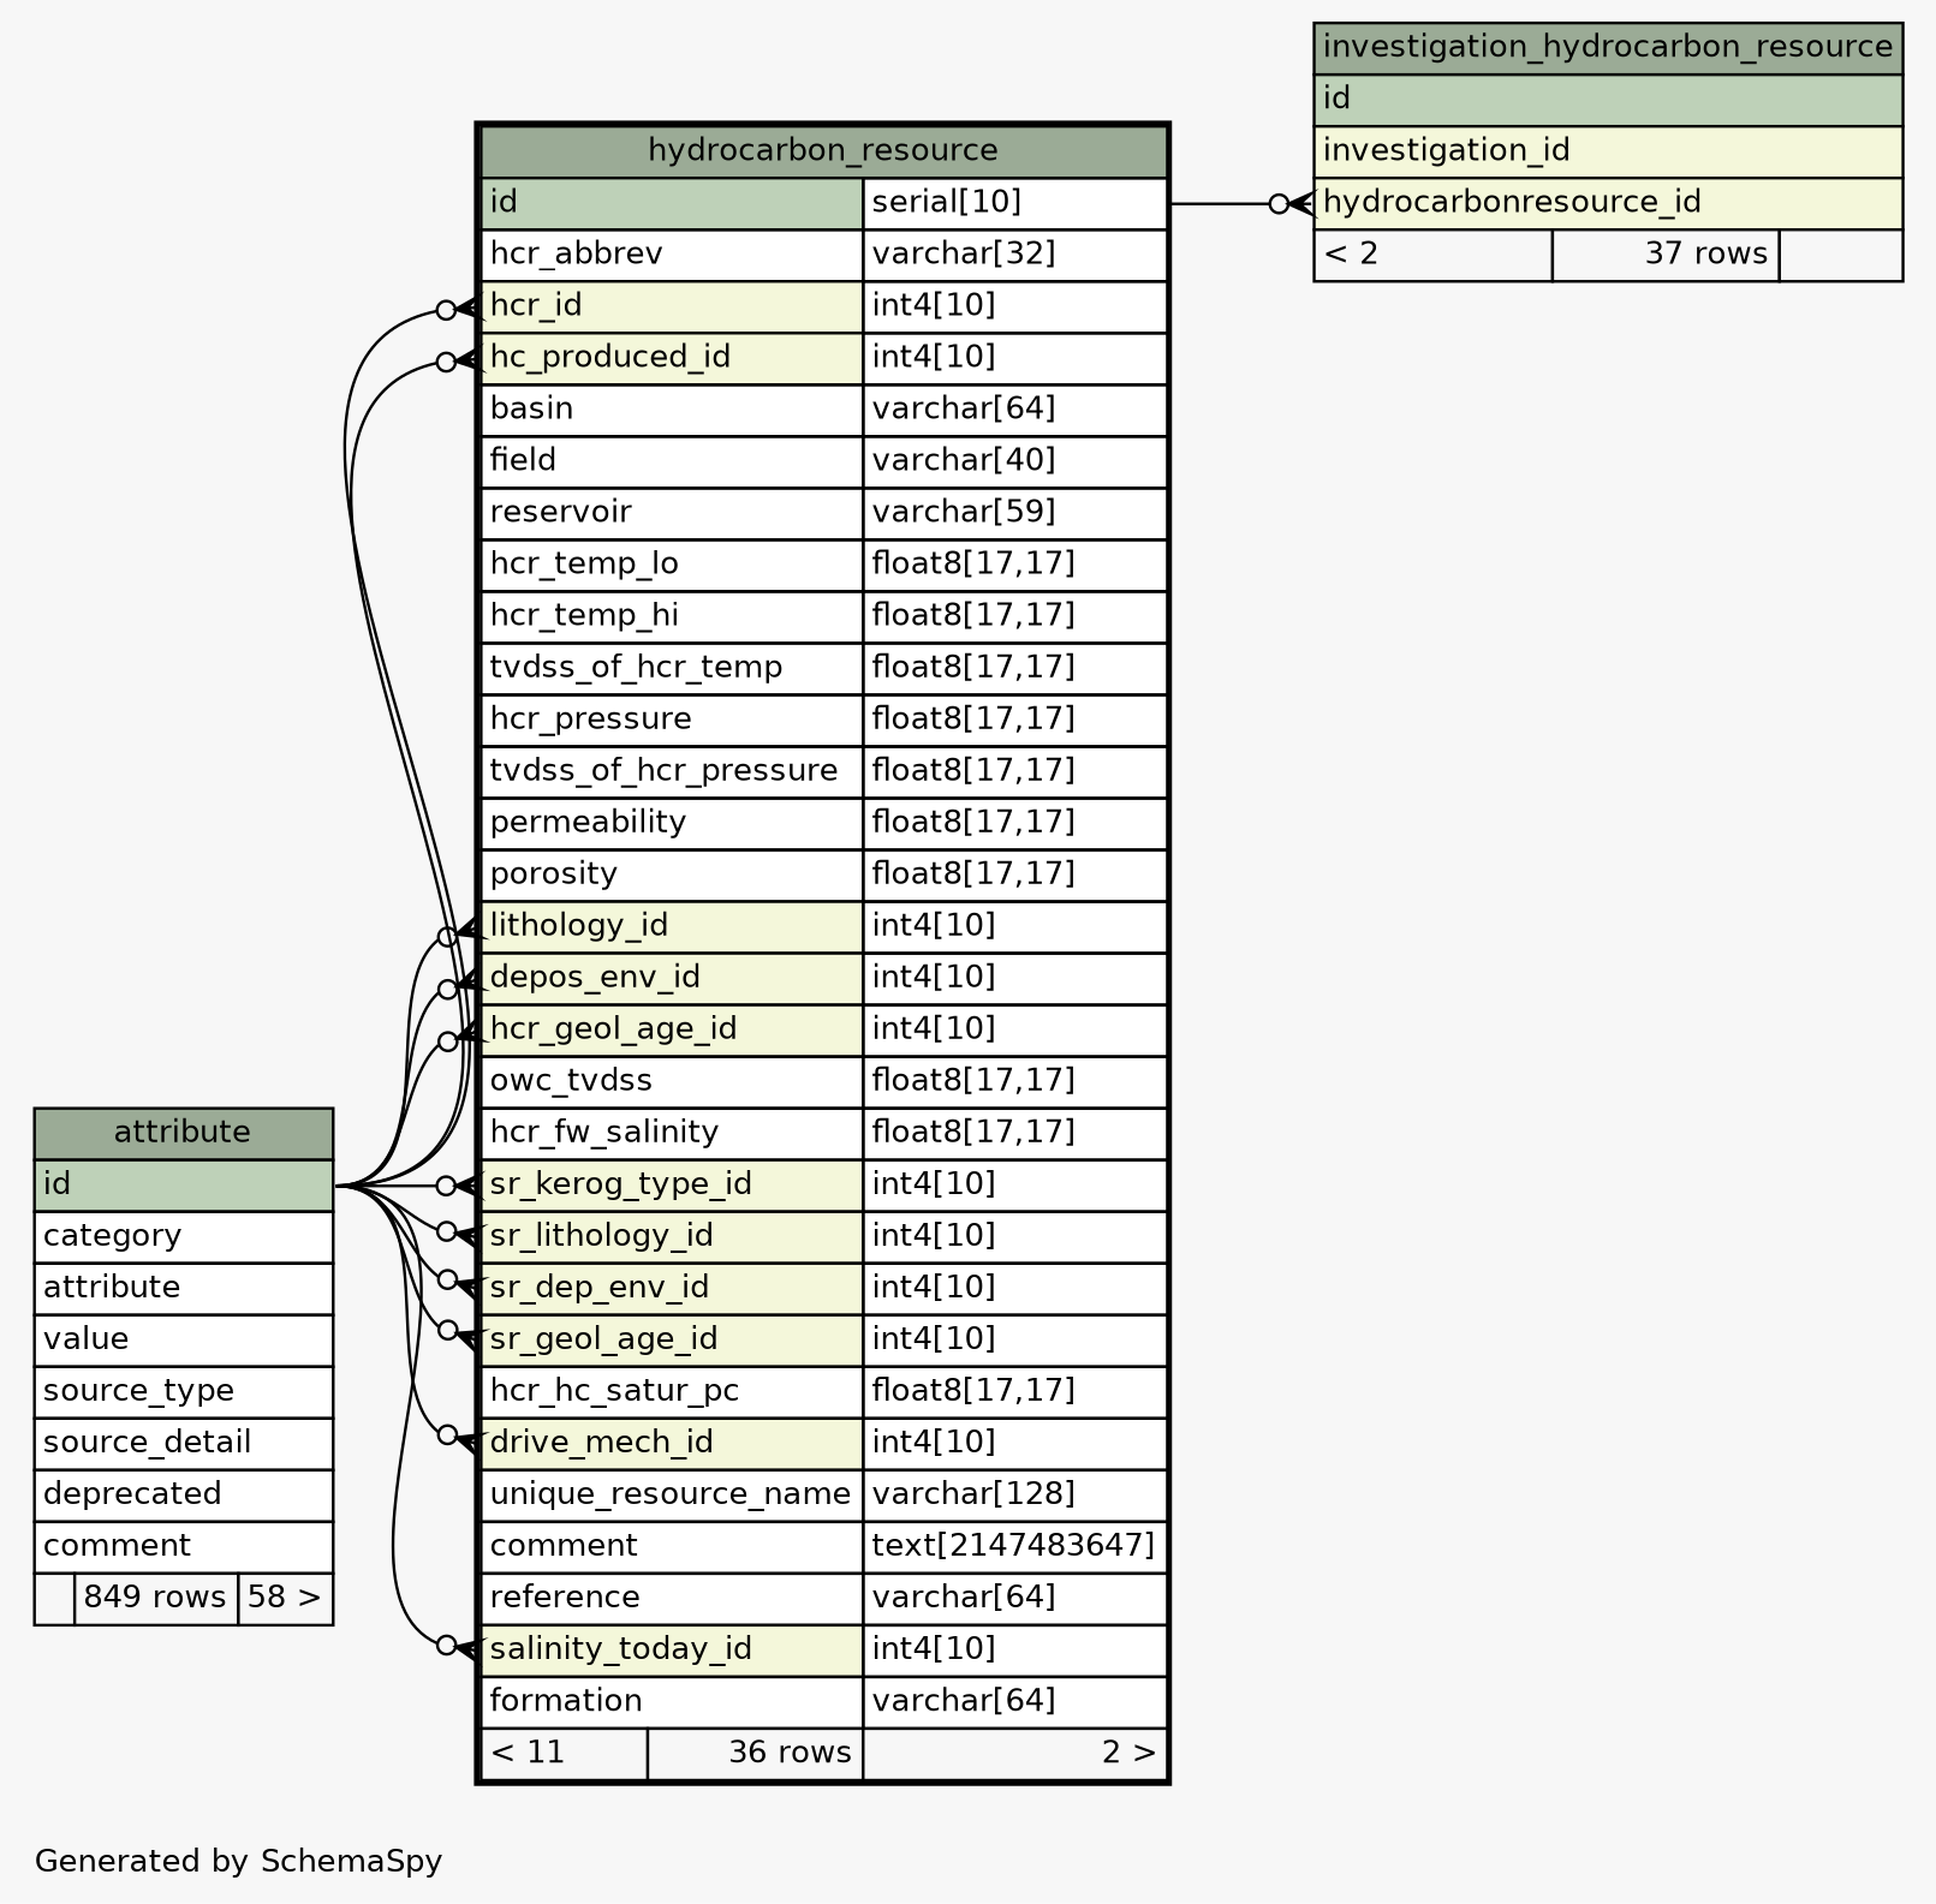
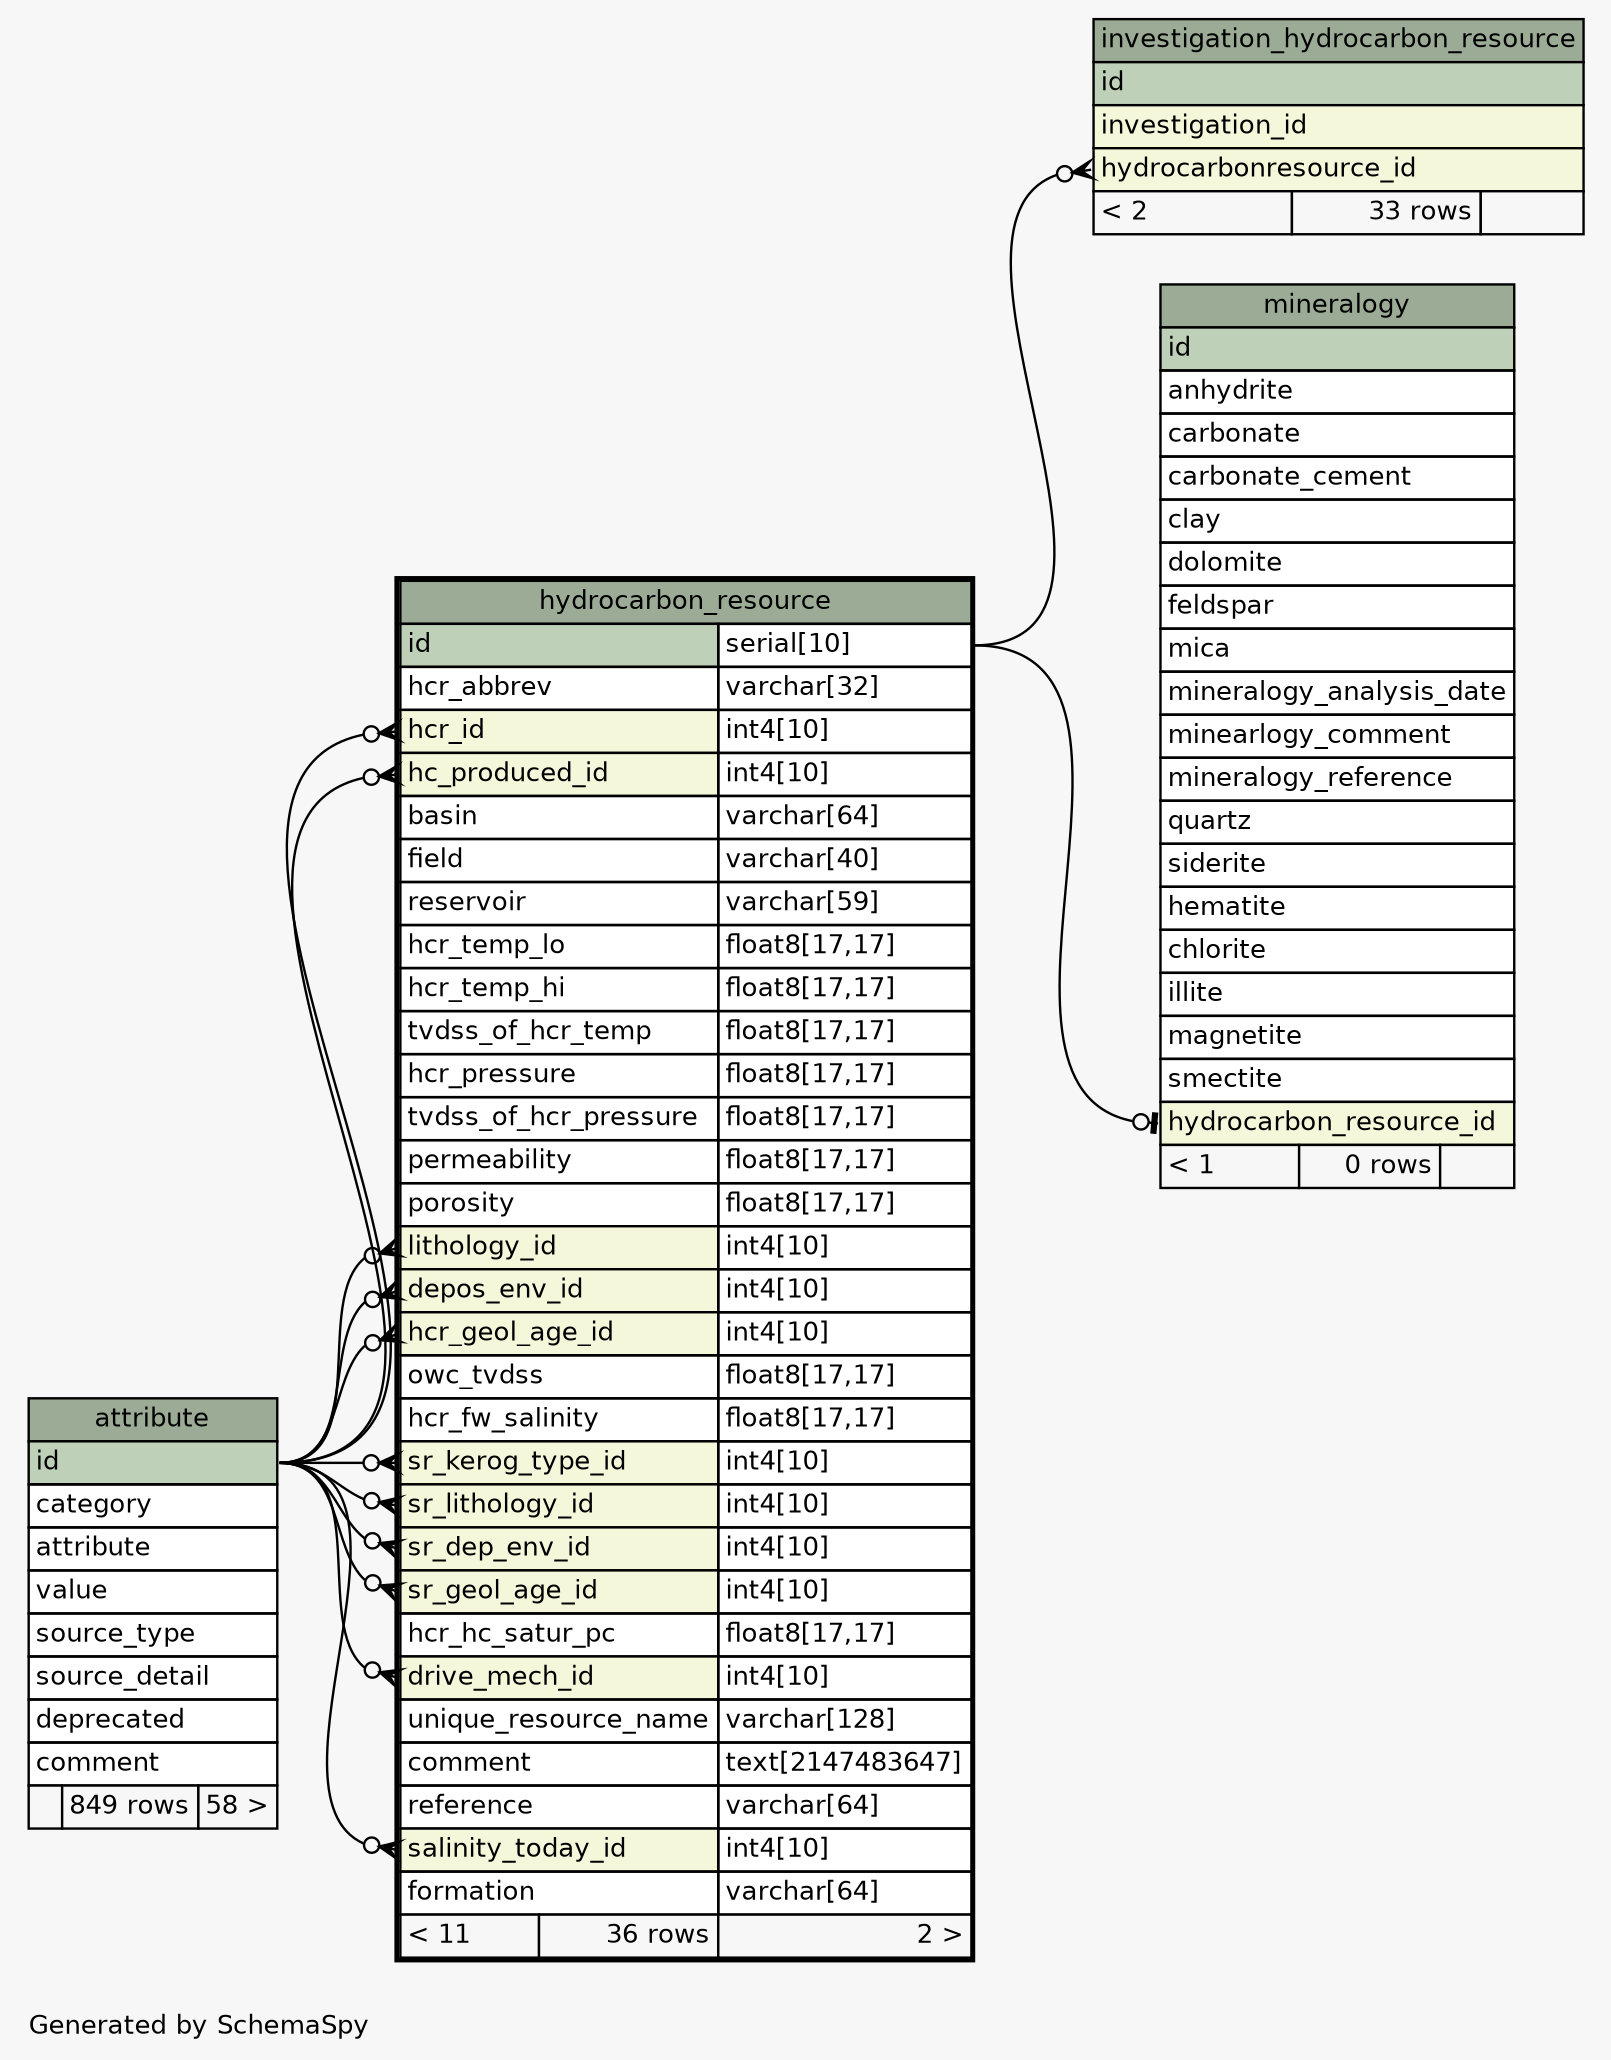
  digraph {
    bgcolor="#f7f7f7"
    fontname="DejaVu Sans"
    fontsize=11
    label="\nGenerated by SchemaSpy"
    labeljust=l
    nodesep=0.18
    rankdir=RL
    ranksep=0.46
    node [fontname="DejaVu Sans" fontsize=11 shape=plaintext]
    edge [arrowhead=none arrowsize=0.8 arrowtail=crowodot dir=back fontname="DejaVu Sans" headport="id:e"]
    n1 [label=<     <TABLE BORDER="2" CELLBORDER="1" CELLSPACING="0" BGCOLOR="#ffffff">       <TR><TD COLSPAN="3" BGCOLOR="#9bab96" ALIGN="CENTER">hydrocarbon_resource</TD></TR>       <TR><TD PORT="id" COLSPAN="2" BGCOLOR="#bed1b8" ALIGN="LEFT">id</TD><TD PORT="id.type" ALIGN="LEFT">serial[10]</TD></TR>       <TR><TD PORT="hcr_abbrev" COLSPAN="2" ALIGN="LEFT">hcr_abbrev</TD><TD PORT="hcr_abbrev.type" ALIGN="LEFT">varchar[32]</TD></TR>       <TR><TD PORT="hcr_id" COLSPAN="2" BGCOLOR="#f4f7da" ALIGN="LEFT">hcr_id</TD><TD PORT="hcr_id.type" ALIGN="LEFT">int4[10]</TD></TR>       <TR><TD PORT="hc_produced_id" COLSPAN="2" BGCOLOR="#f4f7da" ALIGN="LEFT">hc_produced_id</TD><TD PORT="hc_produced_id.type" ALIGN="LEFT">int4[10]</TD></TR>       <TR><TD PORT="basin" COLSPAN="2" ALIGN="LEFT">basin</TD><TD PORT="basin.type" ALIGN="LEFT">varchar[64]</TD></TR>       <TR><TD PORT="field" COLSPAN="2" ALIGN="LEFT">field</TD><TD PORT="field.type" ALIGN="LEFT">varchar[40]</TD></TR>       <TR><TD PORT="reservoir" COLSPAN="2" ALIGN="LEFT">reservoir</TD><TD PORT="reservoir.type" ALIGN="LEFT">varchar[59]</TD></TR>       <TR><TD PORT="hcr_temp_lo" COLSPAN="2" ALIGN="LEFT">hcr_temp_lo</TD><TD PORT="hcr_temp_lo.type" ALIGN="LEFT">float8[17,17]</TD></TR>       <TR><TD PORT="hcr_temp_hi" COLSPAN="2" ALIGN="LEFT">hcr_temp_hi</TD><TD PORT="hcr_temp_hi.type" ALIGN="LEFT">float8[17,17]</TD></TR>       <TR><TD PORT="tvdss_of_hcr_temp" COLSPAN="2" ALIGN="LEFT">tvdss_of_hcr_temp</TD><TD PORT="tvdss_of_hcr_temp.type" ALIGN="LEFT">float8[17,17]</TD></TR>       <TR><TD PORT="hcr_pressure" COLSPAN="2" ALIGN="LEFT">hcr_pressure</TD><TD PORT="hcr_pressure.type" ALIGN="LEFT">float8[17,17]</TD></TR>       <TR><TD PORT="tvdss_of_hcr_pressure" COLSPAN="2" ALIGN="LEFT">tvdss_of_hcr_pressure</TD><TD PORT="tvdss_of_hcr_pressure.type" ALIGN="LEFT">float8[17,17]</TD></TR>       <TR><TD PORT="permeability" COLSPAN="2" ALIGN="LEFT">permeability</TD><TD PORT="permeability.type" ALIGN="LEFT">float8[17,17]</TD></TR>       <TR><TD PORT="porosity" COLSPAN="2" ALIGN="LEFT">porosity</TD><TD PORT="porosity.type" ALIGN="LEFT">float8[17,17]</TD></TR>       <TR><TD PORT="lithology_id" COLSPAN="2" BGCOLOR="#f4f7da" ALIGN="LEFT">lithology_id</TD><TD PORT="lithology_id.type" ALIGN="LEFT">int4[10]</TD></TR>       <TR><TD PORT="depos_env_id" COLSPAN="2" BGCOLOR="#f4f7da" ALIGN="LEFT">depos_env_id</TD><TD PORT="depos_env_id.type" ALIGN="LEFT">int4[10]</TD></TR>       <TR><TD PORT="hcr_geol_age_id" COLSPAN="2" BGCOLOR="#f4f7da" ALIGN="LEFT">hcr_geol_age_id</TD><TD PORT="hcr_geol_age_id.type" ALIGN="LEFT">int4[10]</TD></TR>       <TR><TD PORT="owc_tvdss" COLSPAN="2" ALIGN="LEFT">owc_tvdss</TD><TD PORT="owc_tvdss.type" ALIGN="LEFT">float8[17,17]</TD></TR>       <TR><TD PORT="hcr_fw_salinity" COLSPAN="2" ALIGN="LEFT">hcr_fw_salinity</TD><TD PORT="hcr_fw_salinity.type" ALIGN="LEFT">float8[17,17]</TD></TR>       <TR><TD PORT="sr_kerog_type_id" COLSPAN="2" BGCOLOR="#f4f7da" ALIGN="LEFT">sr_kerog_type_id</TD><TD PORT="sr_kerog_type_id.type" ALIGN="LEFT">int4[10]</TD></TR>       <TR><TD PORT="sr_lithology_id" COLSPAN="2" BGCOLOR="#f4f7da" ALIGN="LEFT">sr_lithology_id</TD><TD PORT="sr_lithology_id.type" ALIGN="LEFT">int4[10]</TD></TR>       <TR><TD PORT="sr_dep_env_id" COLSPAN="2" BGCOLOR="#f4f7da" ALIGN="LEFT">sr_dep_env_id</TD><TD PORT="sr_dep_env_id.type" ALIGN="LEFT">int4[10]</TD></TR>       <TR><TD PORT="sr_geol_age_id" COLSPAN="2" BGCOLOR="#f4f7da" ALIGN="LEFT">sr_geol_age_id</TD><TD PORT="sr_geol_age_id.type" ALIGN="LEFT">int4[10]</TD></TR>       <TR><TD PORT="hcr_hc_satur_pc" COLSPAN="2" ALIGN="LEFT">hcr_hc_satur_pc</TD><TD PORT="hcr_hc_satur_pc.type" ALIGN="LEFT">float8[17,17]</TD></TR>       <TR><TD PORT="drive_mech_id" COLSPAN="2" BGCOLOR="#f4f7da" ALIGN="LEFT">drive_mech_id</TD><TD PORT="drive_mech_id.type" ALIGN="LEFT">int4[10]</TD></TR>       <TR><TD PORT="unique_resource_name" COLSPAN="2" ALIGN="LEFT">unique_resource_name</TD><TD PORT="unique_resource_name.type" ALIGN="LEFT">varchar[128]</TD></TR>       <TR><TD PORT="comment" COLSPAN="2" ALIGN="LEFT">comment</TD><TD PORT="comment.type" ALIGN="LEFT">text[2147483647]</TD></TR>       <TR><TD PORT="reference" COLSPAN="2" ALIGN="LEFT">reference</TD><TD PORT="reference.type" ALIGN="LEFT">varchar[64]</TD></TR>       <TR><TD PORT="salinity_today_id" COLSPAN="2" BGCOLOR="#f4f7da" ALIGN="LEFT">salinity_today_id</TD><TD PORT="salinity_today_id.type" ALIGN="LEFT">int4[10]</TD></TR>       <TR><TD PORT="formation" COLSPAN="2" ALIGN="LEFT">formation</TD><TD PORT="formation.type" ALIGN="LEFT">varchar[64]</TD></TR>       <TR><TD ALIGN="LEFT" BGCOLOR="#f7f7f7">&lt; 11</TD><TD ALIGN="RIGHT" BGCOLOR="#f7f7f7">36 rows</TD><TD ALIGN="RIGHT" BGCOLOR="#f7f7f7">2 &gt;</TD></TR>     </TABLE>>]
    n2 [label=<     <TABLE BORDER="0" CELLBORDER="1" CELLSPACING="0" BGCOLOR="#ffffff">       <TR><TD COLSPAN="3" BGCOLOR="#9bab96" ALIGN="CENTER">attribute</TD></TR>       <TR><TD PORT="id" COLSPAN="3" BGCOLOR="#bed1b8" ALIGN="LEFT">id</TD></TR>       <TR><TD PORT="category" COLSPAN="3" ALIGN="LEFT">category</TD></TR>       <TR><TD PORT="attribute" COLSPAN="3" ALIGN="LEFT">attribute</TD></TR>       <TR><TD PORT="value" COLSPAN="3" ALIGN="LEFT">value</TD></TR>       <TR><TD PORT="source_type" COLSPAN="3" ALIGN="LEFT">source_type</TD></TR>       <TR><TD PORT="source_detail" COLSPAN="3" ALIGN="LEFT">source_detail</TD></TR>       <TR><TD PORT="deprecated" COLSPAN="3" ALIGN="LEFT">deprecated</TD></TR>       <TR><TD PORT="comment" COLSPAN="3" ALIGN="LEFT">comment</TD></TR>       <TR><TD ALIGN="LEFT" BGCOLOR="#f7f7f7">  </TD><TD ALIGN="RIGHT" BGCOLOR="#f7f7f7">849 rows</TD><TD ALIGN="RIGHT" BGCOLOR="#f7f7f7">58 &gt;</TD></TR>     </TABLE>>]
-   n3 [label=<     <TABLE BORDER="0" CELLBORDER="1" CELLSPACING="0" BGCOLOR="#ffffff">       <TR><TD COLSPAN="3" BGCOLOR="#9bab96" ALIGN="CENTER">investigation_hydrocarbon_resource</TD></TR>       <TR><TD PORT="id" COLSPAN="3" BGCOLOR="#bed1b8" ALIGN="LEFT">id</TD></TR>       <TR><TD PORT="investigation_id" COLSPAN="3" BGCOLOR="#f4f7da" ALIGN="LEFT">investigation_id</TD></TR>       <TR><TD PORT="hydrocarbonresource_id" COLSPAN="3" BGCOLOR="#f4f7da" ALIGN="LEFT">hydrocarbonresource_id</TD></TR>       <TR><TD ALIGN="LEFT" BGCOLOR="#f7f7f7">&lt; 2</TD><TD ALIGN="RIGHT" BGCOLOR="#f7f7f7">37 rows</TD><TD ALIGN="RIGHT" BGCOLOR="#f7f7f7">  </TD></TR>     </TABLE>>]
+   n3 [label=<     <TABLE BORDER="0" CELLBORDER="1" CELLSPACING="0" BGCOLOR="#ffffff">       <TR><TD COLSPAN="3" BGCOLOR="#9bab96" ALIGN="CENTER">investigation_hydrocarbon_resource</TD></TR>       <TR><TD PORT="id" COLSPAN="3" BGCOLOR="#bed1b8" ALIGN="LEFT">id</TD></TR>       <TR><TD PORT="investigation_id" COLSPAN="3" BGCOLOR="#f4f7da" ALIGN="LEFT">investigation_id</TD></TR>       <TR><TD PORT="hydrocarbonresource_id" COLSPAN="3" BGCOLOR="#f4f7da" ALIGN="LEFT">hydrocarbonresource_id</TD></TR>       <TR><TD ALIGN="LEFT" BGCOLOR="#f7f7f7">&lt; 2</TD><TD ALIGN="RIGHT" BGCOLOR="#f7f7f7">33 rows</TD><TD ALIGN="RIGHT" BGCOLOR="#f7f7f7">  </TD></TR>     </TABLE>>]
+   n4 [label=<     <TABLE BORDER="0" CELLBORDER="1" CELLSPACING="0" BGCOLOR="#ffffff">       <TR><TD COLSPAN="3" BGCOLOR="#9bab96" ALIGN="CENTER">mineralogy</TD></TR>       <TR><TD PORT="id" COLSPAN="3" BGCOLOR="#bed1b8" ALIGN="LEFT">id</TD></TR>       <TR><TD PORT="anhydrite" COLSPAN="3" ALIGN="LEFT">anhydrite</TD></TR>       <TR><TD PORT="carbonate" COLSPAN="3" ALIGN="LEFT">carbonate</TD></TR>       <TR><TD PORT="carbonate_cement" COLSPAN="3" ALIGN="LEFT">carbonate_cement</TD></TR>       <TR><TD PORT="clay" COLSPAN="3" ALIGN="LEFT">clay</TD></TR>       <TR><TD PORT="dolomite" COLSPAN="3" ALIGN="LEFT">dolomite</TD></TR>       <TR><TD PORT="feldspar" COLSPAN="3" ALIGN="LEFT">feldspar</TD></TR>       <TR><TD PORT="mica" COLSPAN="3" ALIGN="LEFT">mica</TD></TR>       <TR><TD PORT="mineralogy_analysis_date" COLSPAN="3" ALIGN="LEFT">mineralogy_analysis_date</TD></TR>       <TR><TD PORT="minearlogy_comment" COLSPAN="3" ALIGN="LEFT">minearlogy_comment</TD></TR>       <TR><TD PORT="mineralogy_reference" COLSPAN="3" ALIGN="LEFT">mineralogy_reference</TD></TR>       <TR><TD PORT="quartz" COLSPAN="3" ALIGN="LEFT">quartz</TD></TR>       <TR><TD PORT="siderite" COLSPAN="3" ALIGN="LEFT">siderite</TD></TR>       <TR><TD PORT="hematite" COLSPAN="3" ALIGN="LEFT">hematite</TD></TR>       <TR><TD PORT="chlorite" COLSPAN="3" ALIGN="LEFT">chlorite</TD></TR>       <TR><TD PORT="illite" COLSPAN="3" ALIGN="LEFT">illite</TD></TR>       <TR><TD PORT="magnetite" COLSPAN="3" ALIGN="LEFT">magnetite</TD></TR>       <TR><TD PORT="smectite" COLSPAN="3" ALIGN="LEFT">smectite</TD></TR>       <TR><TD PORT="hydrocarbon_resource_id" COLSPAN="3" BGCOLOR="#f4f7da" ALIGN="LEFT">hydrocarbon_resource_id</TD></TR>       <TR><TD ALIGN="LEFT" BGCOLOR="#f7f7f7">&lt; 1</TD><TD ALIGN="RIGHT" BGCOLOR="#f7f7f7">0 rows</TD><TD ALIGN="RIGHT" BGCOLOR="#f7f7f7">  </TD></TR>     </TABLE>>]
    n1 -> n2 [tailport="depos_env_id:w"]
    n1 -> n2 [tailport="drive_mech_id:w"]
    n1 -> n2 [tailport="hc_produced_id:w"]
    n1 -> n2 [tailport="hcr_geol_age_id:w"]
    n1 -> n2 [tailport="hcr_id:w"]
    n1 -> n2 [tailport="lithology_id:w"]
    n1 -> n2 [tailport="salinity_today_id:w"]
    n1 -> n2 [tailport="sr_dep_env_id:w"]
    n1 -> n2 [tailport="sr_geol_age_id:w"]
    n1 -> n2 [tailport="sr_kerog_type_id:w"]
    n1 -> n2 [tailport="sr_lithology_id:w"]
    n3 -> n1 [headport="id.type:e" tailport="hydrocarbonresource_id:w"]
+   n4 -> n1 [arrowtail=teeodot headport="id.type:e" tailport="hydrocarbon_resource_id:w"]
  }
